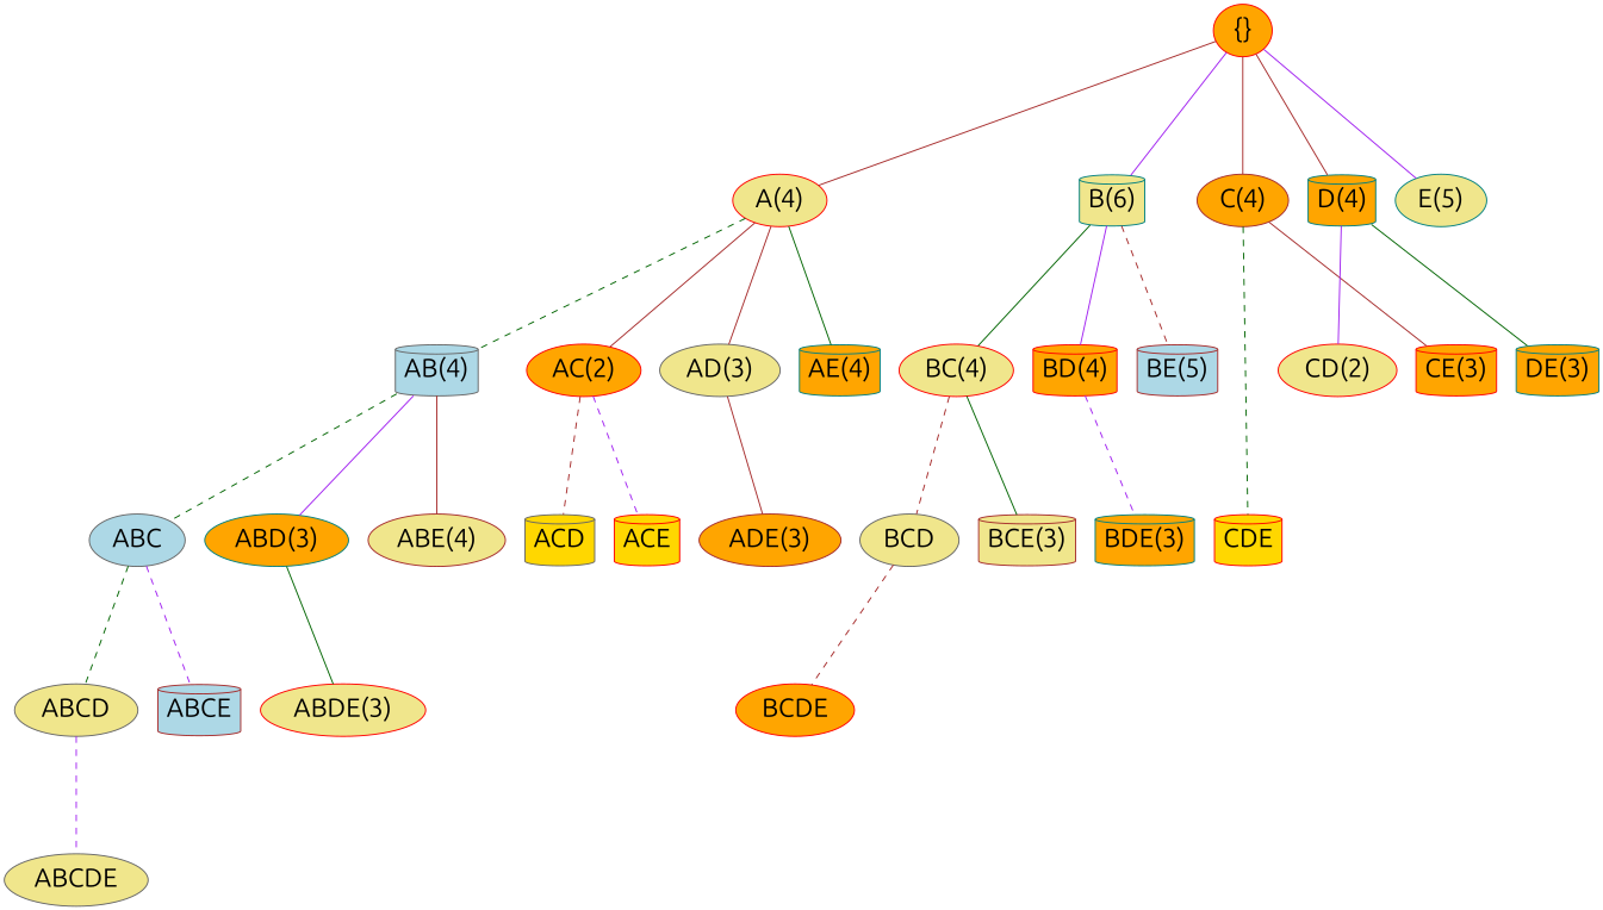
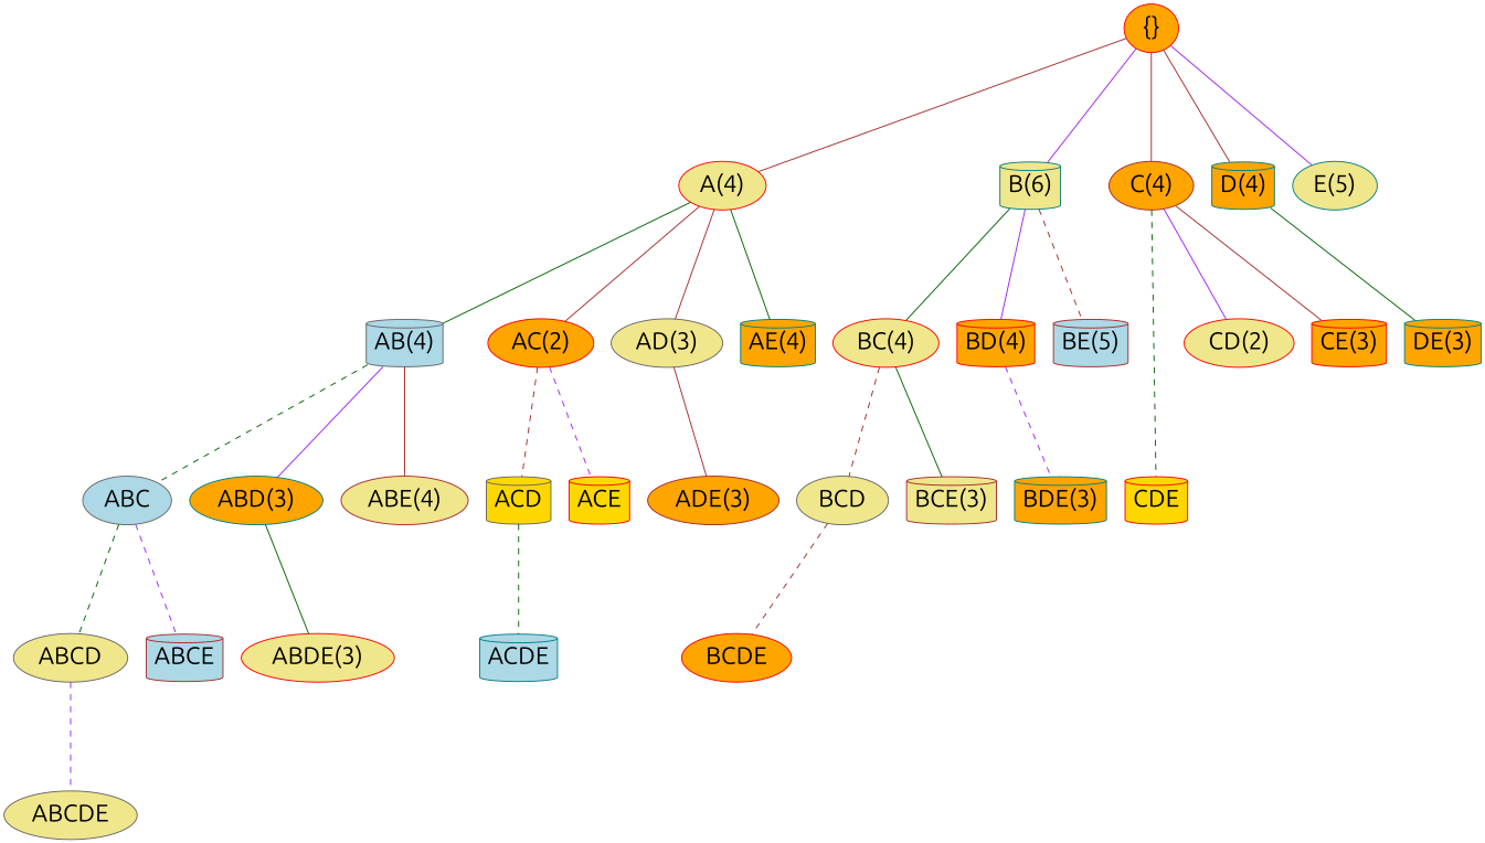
  graph {
    fontname=Ubuntu
    ranksep=1.5
    node [color=red fillcolor=orange fontname=Ubuntu fontsize=24 shape=ellipse style=filled]
    edge [color=black fontname=Ubuntu style=invis]
    n1 [label="{}"]
    n2 [fillcolor=khaki label="A(4)"]
    n3 [color=teal fillcolor=khaki label="B(6)" shape=cylinder]
    n4 [color=brown label="C(4)"]
    n5 [color=teal label="D(4)" shape=cylinder]
    n6 [color=teal fillcolor=khaki label="E(5)"]
    n7 [color=gray40 fillcolor=lightblue label="AB(4)" shape=cylinder]
    n8 [label="AC(2)"]
    n9 [color=gray40 fillcolor=khaki label="AD(3)"]
    n10 [color=teal label="AE(4)" shape=cylinder]
    n11 [fillcolor=khaki label="BC(4)"]
    n12 [label="BD(4)" shape=cylinder]
    n13 [color=brown fillcolor=lightblue label="BE(5)" shape=cylinder]
    n14 [fillcolor=khaki label="CD(2)"]
    n15 [label="CE(3)" shape=cylinder]
    n16 [color=teal label="DE(3)" shape=cylinder]
    n17 [color=teal label="ABD(3)"]
    n18 [color=brown fillcolor=khaki label="ABE(4)"]
    n19 [color=teal label="BDE(3)" shape=cylinder]
    n20 [color=brown label="ADE(3)"]
    n21 [color=brown fillcolor=khaki label="BCE(3)" shape=cylinder]
    n22 [fillcolor=khaki label="ABDE(3)"]
    ABC [color=gray40 fillcolor=lightblue]
    ACD [color=gray40 fillcolor=gold shape=cylinder]
    ACE [fillcolor=gold shape=cylinder]
    BCD [color=gray40 fillcolor=khaki]
    CDE [fillcolor=gold shape=cylinder]
    ABCD [color=gray40 fillcolor=khaki]
    ABCE [color=brown fillcolor=lightblue shape=cylinder]
+   ACDE [color=teal fillcolor=lightblue shape=cylinder]
    BCDE
    ABCDE [color=gray40 fillcolor=khaki]
    subgraph sub_1 {
      n1
    }
    subgraph sub_2 {
      n2
    }
    subgraph sub_3 {
      n3
    }
    subgraph sub_4 {
      n4
    }
    subgraph sub_5 {
      n5
    }
    subgraph sub_6 {
      n6
    }
    subgraph sub_7 {
      n7
    }
    subgraph sub_8 {
      n8
    }
    subgraph sub_9 {
      n9
    }
    subgraph sub_10 {
      n10
    }
    subgraph sub_11 {
      n11
    }
    subgraph sub_12 {
      n12
    }
    subgraph sub_13 {
      n13
    }
    subgraph sub_14 {
      n14
    }
    subgraph sub_15 {
      n15
    }
    subgraph sub_16 {
      n16
    }
    subgraph sub_17 {
      n17
    }
    subgraph sub_18 {
      n18
    }
    subgraph sub_19 {
      n19
    }
    subgraph sub_20 {
      n20
    }
    subgraph sub_21 {
      n21
    }
    subgraph sub_22 {
      n22
    }
    subgraph sub_23 {
      rank=same
      n2
      n3
      n4
      n5
      n6
    }
    subgraph sub_24 {
      rank=same
      n7
      n8
      n9
      n10
      n11
      n12
      n13
      n14
      n15
      n16
    }
    subgraph sub_25 {
      rank=same
      n17
      n18
      n19
      n20
      n21
      ABC
      ACD
      ACE
      BCD
      CDE
    }
    subgraph sub_26 {
      rank=same
      n22
      ABCD
      ABCE
+     ACDE
      BCDE
    }
    subgraph sub_27 {
      n2
      n3
      n4
      n5
      n6
      n7
      n8
      n9
      n10
      n11
      n12
      n13
      n14
      n15
      n16
      n17
      n18
      n19
      n20
      n21
      n22
      ABC
      ACD
      ACE
      BCD
      CDE
      ABCD
      ABCE
+     ACDE
      BCDE
    }
    n1 -- n2 [color=brown style=""]
    n1 -- n3 [color=purple style=""]
    n1 -- n4 [color=brown style=""]
    n1 -- n5 [color=brown style=""]
    n1 -- n6 [color=purple style=""]
    n2 -- n3
-   n2 -- n7 [color=darkgreen style=dashed]
+   n2 -- n7 [color=darkgreen style=""]
    n2 -- n8 [color=brown style=""]
    n2 -- n9 [color=brown style=""]
    n2 -- n10 [color=darkgreen style=""]
    n3 -- n4
    n3 -- n11 [color=darkgreen style=""]
    n3 -- n12 [color=purple style=""]
    n3 -- n13 [color=brown style=dashed]
    n4 -- n5
-   n5 -- n14 [color=purple style=""]
+   n4 -- n14 [color=purple style=""]
    n4 -- n15 [color=brown style=""]
    n4 -- CDE [color=darkgreen style=dashed]
    n5 -- n6
    n5 -- n16 [color=darkgreen style=""]
    n7 -- n8
    n7 -- n17 [color=purple style=""]
    n7 -- n18 [color=brown style=""]
    n7 -- ABC [color=darkgreen style=dashed]
    n8 -- n9
    n8 -- ACD [color=brown style=dashed]
    n8 -- ACE [color=purple style=dashed]
    n9 -- n10
    n9 -- n20 [color=brown style=""]
    n10 -- n11
    n11 -- n12
    n11 -- n21 [color=darkgreen style=""]
    n11 -- BCD [color=brown style=dashed]
    n12 -- n13
    n12 -- n19 [color=purple style=dashed]
    n13 -- n14
    n14 -- n15
    n15 -- n16
    n17 -- n18
    n17 -- n22 [color=darkgreen style=""]
    n18 -- ACD
    n19 -- CDE
    n20 -- BCD
    n21 -- n19
+   n22 -- ACDE
    ABC -- n17
    ABC -- ABCD [color=darkgreen style=dashed]
    ABC -- ABCE [color=purple style=dashed]
    ACD -- ACE
+   ACD -- ACDE [color=darkgreen style=dashed]
    ACE -- n20
    BCD -- n21
    BCD -- BCDE [color=brown style=dashed]
    ABCD -- ABCE
    ABCD -- ABCDE [color=purple style=dashed]
    ABCE -- n22
+   ACDE -- BCDE
  }
